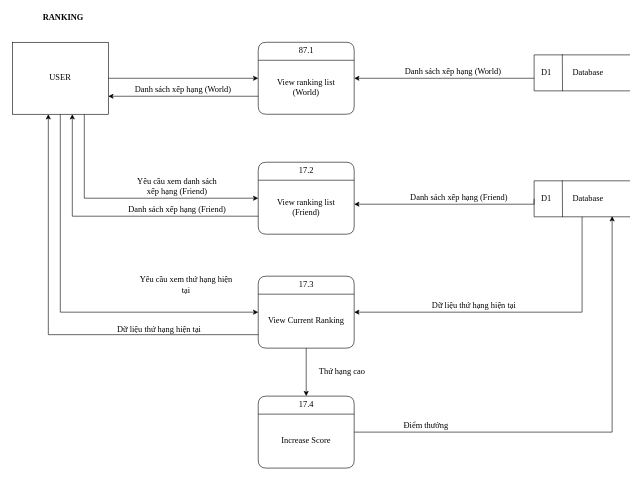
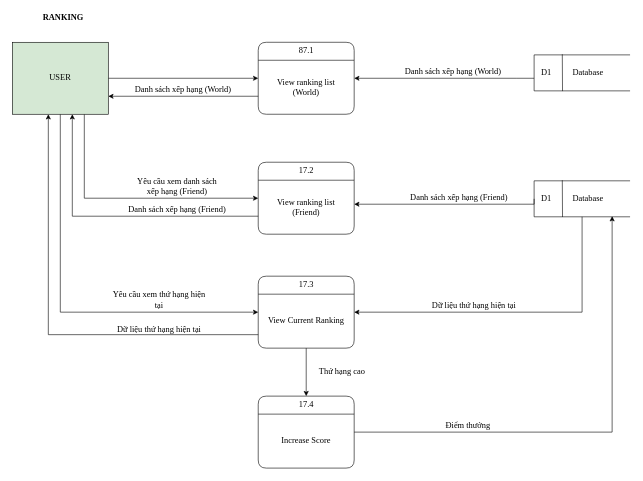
  <mxCell id="0" />
  <mxCell id="1" parent="0" />
  <mxCell id="2" style="edgeStyle=orthogonalEdgeStyle;rounded=0;orthogonalLoop=1;jettySize=auto;html=1;exitX=0;exitY=0.75;exitDx=0;exitDy=0;entryX=1;entryY=0.75;entryDx=0;entryDy=0;" edge="1" parent="1" source="3" target="8"><mxGeometry relative="1" as="geometry" /></mxCell>
  <mxCell id="3" value="87.1" style="swimlane;childLayout=stackLayout;horizontal=1;startSize=30;horizontalStack=0;rounded=1;fontSize=14;fontStyle=0;strokeWidth=1;resizeParent=0;resizeLast=1;shadow=0;dashed=0;align=center;html=1;fontFamily=Verdana;" parent="1" vertex="1"><mxGeometry x="430" y="70" width="160" height="120" as="geometry" /></mxCell>
  <mxCell id="4" value="View ranking list&lt;br style=&quot;font-size: 14px;&quot;&gt;(World)" style="text;html=1;strokeColor=none;fillColor=none;align=center;verticalAlign=middle;whiteSpace=wrap;rounded=0;fontFamily=Verdana;fontSize=14;" parent="3" vertex="1"><mxGeometry y="30" width="160" height="90" as="geometry" /></mxCell>
  <mxCell id="5" style="edgeStyle=orthogonalEdgeStyle;rounded=0;orthogonalLoop=1;jettySize=auto;html=1;entryX=0;entryY=0.5;entryDx=0;entryDy=0;" edge="1" parent="1" source="8" target="3"><mxGeometry relative="1" as="geometry" /></mxCell>
  <mxCell id="6" style="edgeStyle=orthogonalEdgeStyle;rounded=0;orthogonalLoop=1;jettySize=auto;html=1;exitX=0.75;exitY=1;exitDx=0;exitDy=0;entryX=0;entryY=0.5;entryDx=0;entryDy=0;" edge="1" parent="1" source="8" target="14"><mxGeometry relative="1" as="geometry" /></mxCell>
  <mxCell id="7" style="edgeStyle=orthogonalEdgeStyle;rounded=0;orthogonalLoop=1;jettySize=auto;html=1;exitX=0.5;exitY=1;exitDx=0;exitDy=0;entryX=0;entryY=0.5;entryDx=0;entryDy=0;" edge="1" parent="1" source="8" target="16"><mxGeometry relative="1" as="geometry" /></mxCell>
- <mxCell id="8" value="USER" style="rounded=0;whiteSpace=wrap;html=1;fontFamily=Verdana;fontSize=14;" parent="1" vertex="1"><mxGeometry x="20" y="70" width="160" height="120" as="geometry" /></mxCell>
+ <mxCell id="8" value="USER" style="rounded=0;whiteSpace=wrap;html=1;fontFamily=Verdana;fontSize=14;fillColor=#d5e8d4;" parent="1" vertex="1"><mxGeometry x="20" y="70" width="160" height="120" as="geometry" /></mxCell>
  <mxCell id="9" value="" style="group;fontFamily=Verdana;fontSize=14;" parent="1" vertex="1" connectable="0"><mxGeometry x="890" y="90" width="160" height="61" as="geometry" /></mxCell>
  <mxCell id="10" value="&amp;nbsp; &amp;nbsp; &amp;nbsp; &amp;nbsp; &amp;nbsp; &amp;nbsp; &amp;nbsp; &amp;nbsp; &amp;nbsp; &amp;nbsp; &amp;nbsp; &amp;nbsp; &amp;nbsp; &amp;nbsp;&amp;nbsp;" style="strokeWidth=1;html=1;shape=mxgraph.flowchart.annotation_1;align=left;pointerEvents=1;verticalAlign=bottom;fontFamily=Verdana;fontSize=14;" parent="9" vertex="1"><mxGeometry y="1" width="160" height="60" as="geometry" /></mxCell>
  <mxCell id="11" value="D1" style="endArrow=none;html=1;entryX=0.296;entryY=1.006;entryDx=0;entryDy=0;entryPerimeter=0;fontFamily=Verdana;fontSize=14;" parent="9" target="10" edge="1"><mxGeometry x="-0.003" y="-27" width="50" height="50" relative="1" as="geometry"><mxPoint x="47" as="sourcePoint" /><mxPoint x="120" y="-129" as="targetPoint" /><mxPoint as="offset" /></mxGeometry></mxCell>
  <mxCell id="12" value="Database" style="text;html=1;strokeColor=none;fillColor=none;align=center;verticalAlign=middle;whiteSpace=wrap;rounded=0;fontFamily=Verdana;fontSize=14;" parent="9" vertex="1"><mxGeometry x="70" y="20.5" width="40" height="20" as="geometry" /></mxCell>
  <mxCell id="13" style="edgeStyle=orthogonalEdgeStyle;rounded=0;orthogonalLoop=1;jettySize=auto;html=1;entryX=0.625;entryY=1;entryDx=0;entryDy=0;entryPerimeter=0;" edge="1" parent="1" source="14" target="8"><mxGeometry relative="1" as="geometry"><Array as="points"><mxPoint x="120" y="360" /></Array></mxGeometry></mxCell>
  <mxCell id="14" value="17.2" style="swimlane;childLayout=stackLayout;horizontal=1;startSize=30;horizontalStack=0;rounded=1;fontSize=14;fontStyle=0;strokeWidth=1;resizeParent=0;resizeLast=1;shadow=0;dashed=0;align=center;html=1;fontFamily=Verdana;" parent="1" vertex="1"><mxGeometry x="430" y="270" width="160" height="120" as="geometry" /></mxCell>
  <mxCell id="15" value="View ranking list&lt;br style=&quot;font-size: 14px;&quot;&gt;(Friend)" style="text;html=1;strokeColor=none;fillColor=none;align=center;verticalAlign=middle;whiteSpace=wrap;rounded=0;fontFamily=Verdana;fontSize=14;" parent="14" vertex="1"><mxGeometry y="30" width="160" height="90" as="geometry" /></mxCell>
  <mxCell id="16" value="17.3" style="swimlane;childLayout=stackLayout;horizontal=1;startSize=30;horizontalStack=0;rounded=1;fontSize=14;fontStyle=0;strokeWidth=1;resizeParent=0;resizeLast=1;shadow=0;dashed=0;align=center;html=1;fontFamily=Verdana;" parent="1" vertex="1"><mxGeometry x="430" y="460" width="160" height="120" as="geometry" /></mxCell>
  <mxCell id="17" value="View Current Ranking" style="text;html=1;strokeColor=none;fillColor=none;align=center;verticalAlign=middle;whiteSpace=wrap;rounded=0;fontFamily=Verdana;fontSize=14;" parent="16" vertex="1"><mxGeometry y="30" width="160" height="90" as="geometry" /></mxCell>
  <mxCell id="18" style="edgeStyle=orthogonalEdgeStyle;rounded=0;orthogonalLoop=1;jettySize=auto;html=1;exitX=1;exitY=0.5;exitDx=0;exitDy=0;entryX=0.813;entryY=0.983;entryDx=0;entryDy=0;entryPerimeter=0;" edge="1" parent="1" source="19" target="23"><mxGeometry relative="1" as="geometry" /></mxCell>
  <mxCell id="19" value="17.4" style="swimlane;childLayout=stackLayout;horizontal=1;startSize=30;horizontalStack=0;rounded=1;fontSize=14;fontStyle=0;strokeWidth=1;resizeParent=0;resizeLast=1;shadow=0;dashed=0;align=center;html=1;fontFamily=Verdana;" parent="1" vertex="1"><mxGeometry x="430" y="660" width="160" height="120" as="geometry" /></mxCell>
  <mxCell id="20" value="Increase Score" style="text;html=1;strokeColor=none;fillColor=none;align=center;verticalAlign=middle;whiteSpace=wrap;rounded=0;fontFamily=Verdana;fontSize=14;" parent="19" vertex="1"><mxGeometry y="30" width="160" height="90" as="geometry" /></mxCell>
  <mxCell id="21" value="RANKING" style="text;html=1;strokeColor=none;fillColor=none;align=center;verticalAlign=middle;whiteSpace=wrap;rounded=0;fontFamily=Verdana;fontSize=14;fontStyle=1" parent="1" vertex="1"><mxGeometry x="60" y="20" width="90" height="20" as="geometry" /></mxCell>
  <mxCell id="22" value="" style="group;fontFamily=Verdana;fontSize=14;" parent="1" vertex="1" connectable="0"><mxGeometry x="890" y="300" width="160" height="61" as="geometry" /></mxCell>
  <mxCell id="23" value="&amp;nbsp; &amp;nbsp; &amp;nbsp; &amp;nbsp; &amp;nbsp; &amp;nbsp; &amp;nbsp; &amp;nbsp; &amp;nbsp; &amp;nbsp; &amp;nbsp; &amp;nbsp; &amp;nbsp; &amp;nbsp;&amp;nbsp;" style="strokeWidth=1;html=1;shape=mxgraph.flowchart.annotation_1;align=left;pointerEvents=1;verticalAlign=bottom;fontFamily=Verdana;fontSize=14;" parent="22" vertex="1"><mxGeometry y="1" width="160" height="60" as="geometry" /></mxCell>
  <mxCell id="24" value="D1" style="endArrow=none;html=1;entryX=0.296;entryY=1.006;entryDx=0;entryDy=0;entryPerimeter=0;fontFamily=Verdana;fontSize=14;" parent="22" target="23" edge="1"><mxGeometry x="-0.003" y="-27" width="50" height="50" relative="1" as="geometry"><mxPoint x="47" as="sourcePoint" /><mxPoint x="120" y="-129" as="targetPoint" /><mxPoint as="offset" /></mxGeometry></mxCell>
  <mxCell id="25" value="Database" style="text;html=1;strokeColor=none;fillColor=none;align=center;verticalAlign=middle;whiteSpace=wrap;rounded=0;fontFamily=Verdana;fontSize=14;" parent="22" vertex="1"><mxGeometry x="70" y="20.5" width="40" height="20" as="geometry" /></mxCell>
  <mxCell id="26" style="edgeStyle=orthogonalEdgeStyle;rounded=0;orthogonalLoop=1;jettySize=auto;html=1;entryX=1;entryY=0.5;entryDx=0;entryDy=0;" edge="1" parent="1" source="10" target="3"><mxGeometry relative="1" as="geometry"><Array as="points"><mxPoint x="860" y="130" /><mxPoint x="860" y="130" /></Array></mxGeometry></mxCell>
  <mxCell id="27" value="&lt;span style=&quot;font-family: &amp;#34;verdana&amp;#34; ; font-size: 14px ; background-color: rgb(255 , 255 , 255)&quot;&gt;Danh sách&amp;nbsp;&lt;/span&gt;&lt;span style=&quot;font-family: &amp;#34;verdana&amp;#34; ; font-size: 14px ; background-color: rgb(255 , 255 , 255)&quot;&gt;xếp hạng (World)&lt;/span&gt;" style="text;html=1;strokeColor=none;fillColor=none;align=center;verticalAlign=middle;whiteSpace=wrap;rounded=0;" vertex="1" parent="1"><mxGeometry x="640" y="110" width="230" height="20" as="geometry" /></mxCell>
  <mxCell id="28" value="&lt;span style=&quot;font-family: &amp;#34;verdana&amp;#34; ; font-size: 14px ; background-color: rgb(255 , 255 , 255)&quot;&gt;Danh sách&amp;nbsp;&lt;/span&gt;&lt;span style=&quot;font-family: &amp;#34;verdana&amp;#34; ; font-size: 14px ; background-color: rgb(255 , 255 , 255)&quot;&gt;xếp hạng (World)&lt;/span&gt;" style="text;html=1;strokeColor=none;fillColor=none;align=center;verticalAlign=middle;whiteSpace=wrap;rounded=0;" vertex="1" parent="1"><mxGeometry x="190" y="140" width="230" height="20" as="geometry" /></mxCell>
  <mxCell id="29" value="&lt;span style=&quot;font-family: &amp;#34;verdana&amp;#34; ; font-size: 14px ; background-color: rgb(255 , 255 , 255)&quot;&gt;Yêu cầu xem danh sách&lt;/span&gt;&lt;br style=&quot;font-family: &amp;#34;verdana&amp;#34; ; font-size: 14px&quot;&gt;&lt;span style=&quot;font-family: &amp;#34;verdana&amp;#34; ; font-size: 14px ; background-color: rgb(255 , 255 , 255)&quot;&gt;xếp hạng (Friend)&lt;/span&gt;" style="text;html=1;strokeColor=none;fillColor=none;align=center;verticalAlign=middle;whiteSpace=wrap;rounded=0;" vertex="1" parent="1"><mxGeometry x="210" y="290" width="170" height="40" as="geometry" /></mxCell>
  <mxCell id="30" style="edgeStyle=orthogonalEdgeStyle;rounded=0;orthogonalLoop=1;jettySize=auto;html=1;exitX=0;exitY=0.5;exitDx=0;exitDy=0;exitPerimeter=0;" edge="1" parent="1" source="23"><mxGeometry relative="1" as="geometry"><mxPoint x="590" y="340" as="targetPoint" /><Array as="points"><mxPoint x="890" y="340" /></Array></mxGeometry></mxCell>
  <mxCell id="31" value="&lt;span style=&quot;font-family: &amp;#34;verdana&amp;#34; ; font-size: 14px ; background-color: rgb(255 , 255 , 255)&quot;&gt;Danh sách&amp;nbsp;&lt;/span&gt;&lt;span style=&quot;font-family: &amp;#34;verdana&amp;#34; ; font-size: 14px ; background-color: rgb(255 , 255 , 255)&quot;&gt;xếp hạng (Friend)&lt;/span&gt;" style="text;html=1;strokeColor=none;fillColor=none;align=center;verticalAlign=middle;whiteSpace=wrap;rounded=0;" vertex="1" parent="1"><mxGeometry x="650" y="320" width="230" height="20" as="geometry" /></mxCell>
  <mxCell id="32" value="&lt;span style=&quot;font-family: &amp;#34;verdana&amp;#34; ; font-size: 14px ; background-color: rgb(255 , 255 , 255)&quot;&gt;Danh sách&amp;nbsp;&lt;/span&gt;&lt;span style=&quot;font-family: &amp;#34;verdana&amp;#34; ; font-size: 14px ; background-color: rgb(255 , 255 , 255)&quot;&gt;xếp hạng (Friend)&lt;/span&gt;" style="text;html=1;strokeColor=none;fillColor=none;align=center;verticalAlign=middle;whiteSpace=wrap;rounded=0;" vertex="1" parent="1"><mxGeometry x="180" y="340" width="230" height="20" as="geometry" /></mxCell>
- <mxCell id="33" value="&lt;span style=&quot;font-family: &amp;#34;verdana&amp;#34; ; font-size: 14px ; background-color: rgb(255 , 255 , 255)&quot;&gt;Yêu cầu xem thứ hạng hiện tại&lt;/span&gt;" style="text;html=1;strokeColor=none;fillColor=none;align=center;verticalAlign=middle;whiteSpace=wrap;rounded=0;" vertex="1" parent="1"><mxGeometry x="225" y="455" width="170" height="40" as="geometry" /></mxCell>
+ <mxCell id="33" value="&lt;span style=&quot;font-family: &amp;#34;verdana&amp;#34; ; font-size: 14px ; background-color: rgb(255 , 255 , 255)&quot;&gt;Yêu cầu xem thứ hạng hiện tại&lt;/span&gt;" style="text;html=1;strokeColor=none;fillColor=none;align=center;verticalAlign=middle;whiteSpace=wrap;rounded=0;" vertex="1" parent="1"><mxGeometry x="180" y="480" width="170" height="40" as="geometry" /></mxCell>
  <mxCell id="34" style="edgeStyle=orthogonalEdgeStyle;rounded=0;orthogonalLoop=1;jettySize=auto;html=1;exitX=0.5;exitY=1;exitDx=0;exitDy=0;exitPerimeter=0;entryX=1;entryY=0.5;entryDx=0;entryDy=0;" edge="1" parent="1" source="23" target="16"><mxGeometry relative="1" as="geometry" /></mxCell>
  <mxCell id="35" value="&lt;font face=&quot;verdana&quot;&gt;&lt;span style=&quot;font-size: 14px ; background-color: rgb(255 , 255 , 255)&quot;&gt;Dữ liệu thứ hạng hiện tại&lt;/span&gt;&lt;/font&gt;" style="text;html=1;strokeColor=none;fillColor=none;align=center;verticalAlign=middle;whiteSpace=wrap;rounded=0;" vertex="1" parent="1"><mxGeometry x="700" y="500" width="180" height="20" as="geometry" /></mxCell>
  <mxCell id="36" style="edgeStyle=orthogonalEdgeStyle;rounded=0;orthogonalLoop=1;jettySize=auto;html=1;entryX=0.5;entryY=0;entryDx=0;entryDy=0;" edge="1" parent="1" source="17" target="19"><mxGeometry relative="1" as="geometry" /></mxCell>
  <mxCell id="37" value="&lt;font face=&quot;verdana&quot;&gt;&lt;span style=&quot;font-size: 14px ; background-color: rgb(255 , 255 , 255)&quot;&gt;Thứ hạng cao&lt;/span&gt;&lt;/font&gt;" style="text;html=1;strokeColor=none;fillColor=none;align=center;verticalAlign=middle;whiteSpace=wrap;rounded=0;" vertex="1" parent="1"><mxGeometry x="520" y="610" width="100" height="20" as="geometry" /></mxCell>
- <mxCell id="38" value="&lt;font face=&quot;verdana&quot;&gt;&lt;span style=&quot;font-size: 14px ; background-color: rgb(255 , 255 , 255)&quot;&gt;Điểm thưởng&lt;/span&gt;&lt;/font&gt;" style="text;html=1;strokeColor=none;fillColor=none;align=center;verticalAlign=middle;whiteSpace=wrap;rounded=0;" vertex="1" parent="1"><mxGeometry x="660" y="700" width="100" height="20" as="geometry" /></mxCell>
+ <mxCell id="38" value="&lt;font face=&quot;verdana&quot;&gt;&lt;span style=&quot;font-size: 14px ; background-color: rgb(255 , 255 , 255)&quot;&gt;Điểm thưởng&lt;/span&gt;&lt;/font&gt;" style="text;html=1;strokeColor=none;fillColor=none;align=center;verticalAlign=middle;whiteSpace=wrap;rounded=0;" vertex="1" parent="1"><mxGeometry x="730" y="700" width="100" height="20" as="geometry" /></mxCell>
  <mxCell id="39" value="&lt;font face=&quot;verdana&quot;&gt;&lt;span style=&quot;font-size: 14px ; background-color: rgb(255 , 255 , 255)&quot;&gt;Dữ liệu thứ hạng hiện tại&lt;/span&gt;&lt;/font&gt;" style="text;html=1;strokeColor=none;fillColor=none;align=center;verticalAlign=middle;whiteSpace=wrap;rounded=0;" vertex="1" parent="1"><mxGeometry x="175" y="540" width="180" height="20" as="geometry" /></mxCell>
  <mxCell id="40" style="edgeStyle=orthogonalEdgeStyle;rounded=0;orthogonalLoop=1;jettySize=auto;html=1;exitX=0;exitY=0.75;exitDx=0;exitDy=0;entryX=0.375;entryY=1;entryDx=0;entryDy=0;entryPerimeter=0;" edge="1" parent="1" source="17" target="8"><mxGeometry relative="1" as="geometry" /></mxCell>
